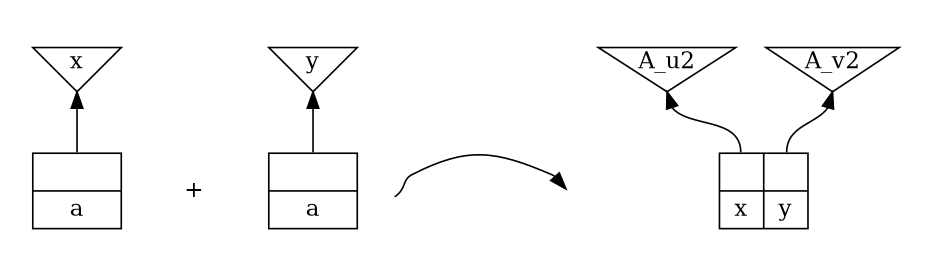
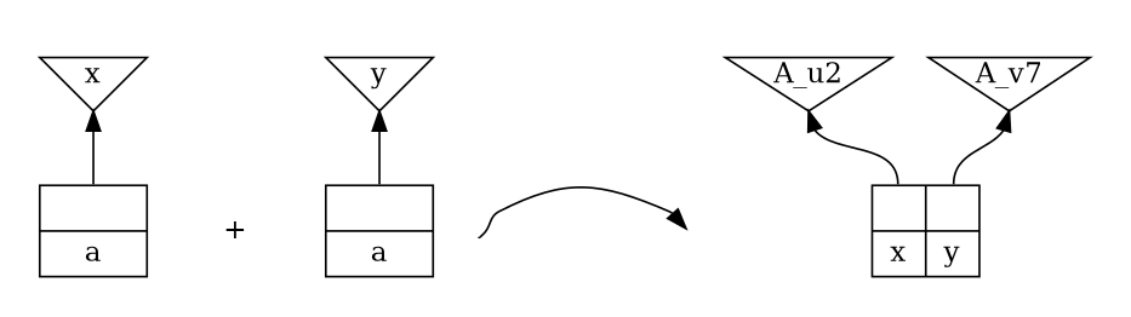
  digraph {
    compound=true
    node [shape=invtriangle]
    edge [dir=back tailport=s]
    n1 [label=x margin="0.01,0.01"]
    n2 [label="{<a> | a}" shape=record]
    temp0 [color=invis shape=point]
    n4 [label="+" shape=none]
    n5 [label=y margin="0.01,0.01"]
    n6 [label="{<a> | a}" shape=record]
    temp2b [color=invis shape=point]
    temp2c [color=invis shape=point]
    temp2a [color=invis shape=point]
    A_u2 [margin="0.01,0.01"]
-   A_v2 [margin="0.01,0.01"]
+   A_v2 [margin="0.01,0.01" label=A_v7]
    n12 [label="{<x> | x} | {<y> | y}" shape=record]
    subgraph cluster_1 {
      color=invis
      subgraph sub_2 {
        color=invis
        rank=same
        n1
      }
      subgraph sub_3 {
        color=invis
        n1
        n2
      }
    }
    subgraph sub_4 {
      temp0
      n4
    }
    subgraph cluster_5 {
      color=invis
      subgraph sub_6 {
        color=invis
        rank=same
        n5
      }
      subgraph sub_7 {
        color=invis
        n5
        n6
      }
    }
    subgraph sub_8 {
      temp2a
      subgraph sub_9 {
        rank=same
        temp2b
        temp2c
      }
    }
    subgraph cluster_10 {
      color=invis
      subgraph sub_11 {
        color=invis
        rank=same
        A_u2
        A_v2
      }
      subgraph sub_12 {
        color=invis
        A_u2
        A_v2
        n12
      }
    }
    n1 -> n2 [headport="a:n"]
    temp0 -> n4 [dir=none style=invisible]
    n5 -> n6 [headport="a:n"]
    temp2b -> temp2c [constraint=false fontcolor=invis label=wwwwwww dir=""]
    temp2a -> temp2b [dir=none style=invisible]
    temp2a -> temp2c [dir=none style=invisible]
    A_u2 -> n12 [headport="x:n"]
    A_v2 -> n12 [headport="y:n"]
  }
